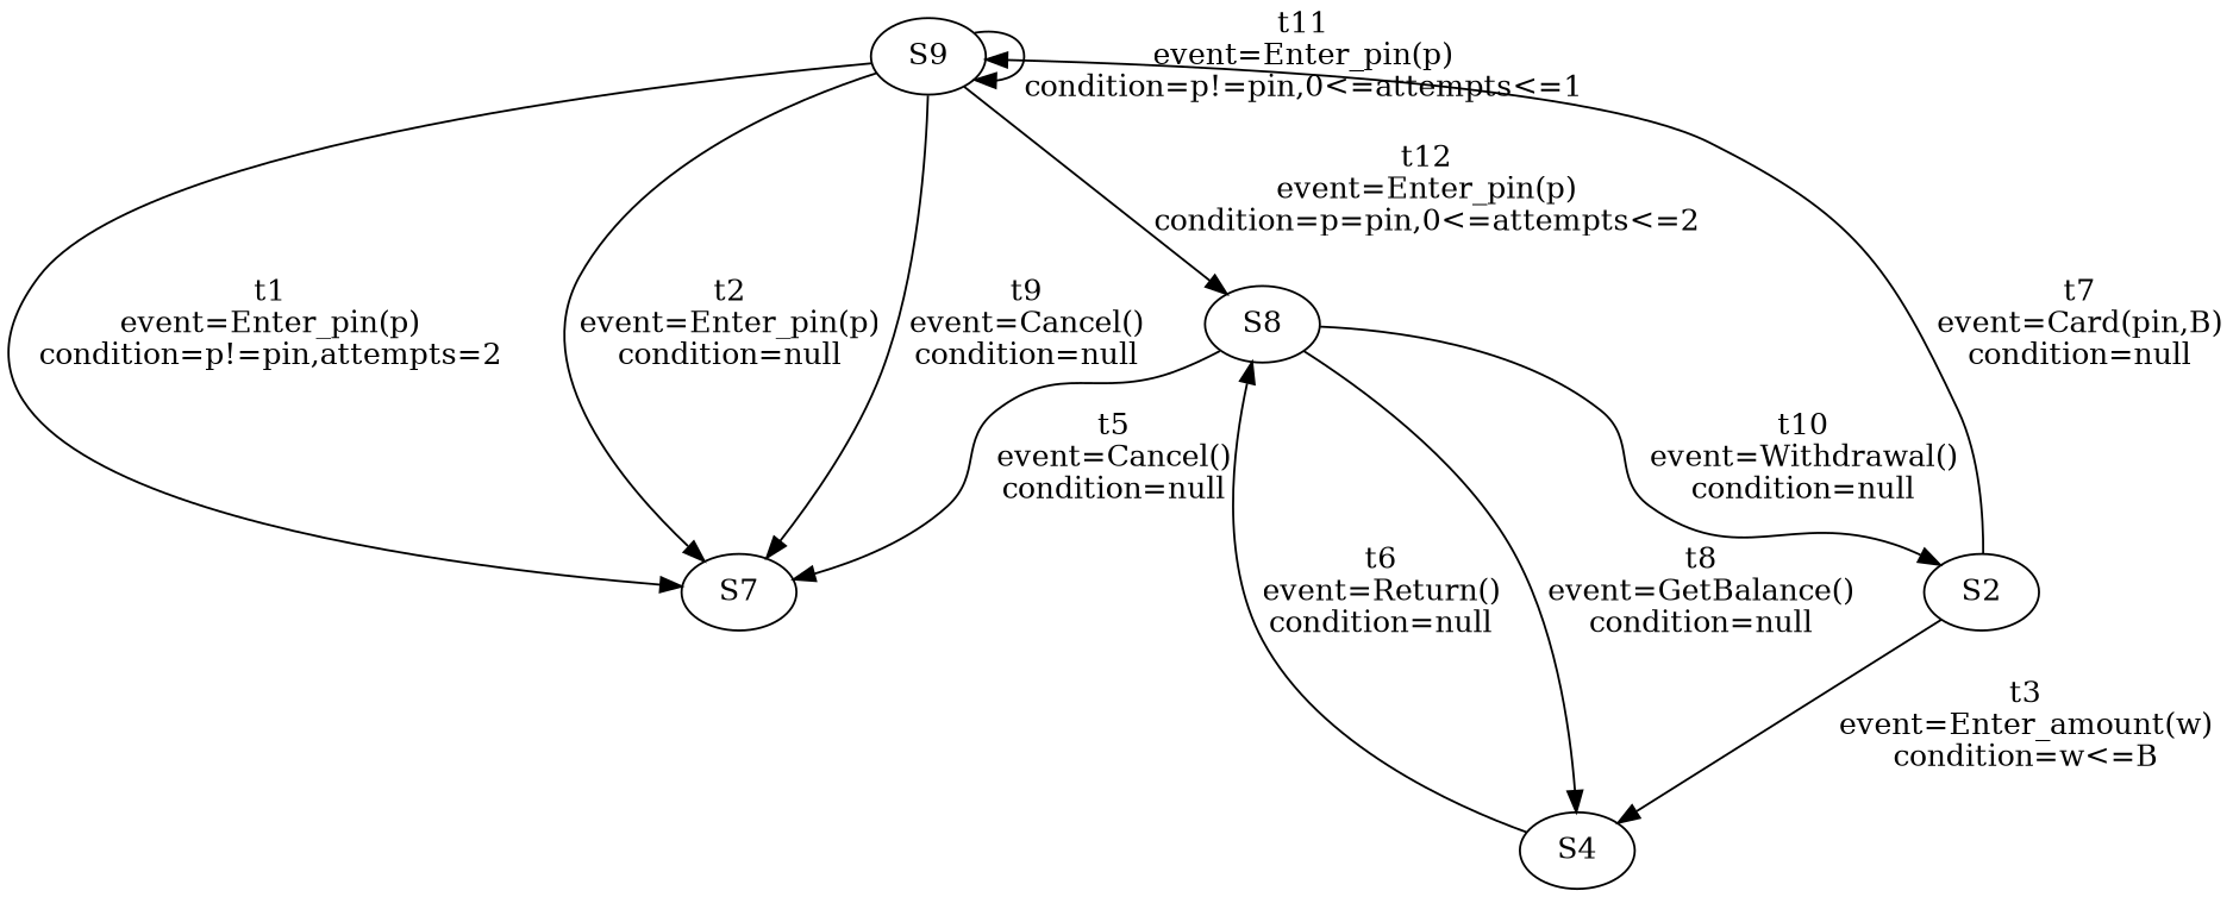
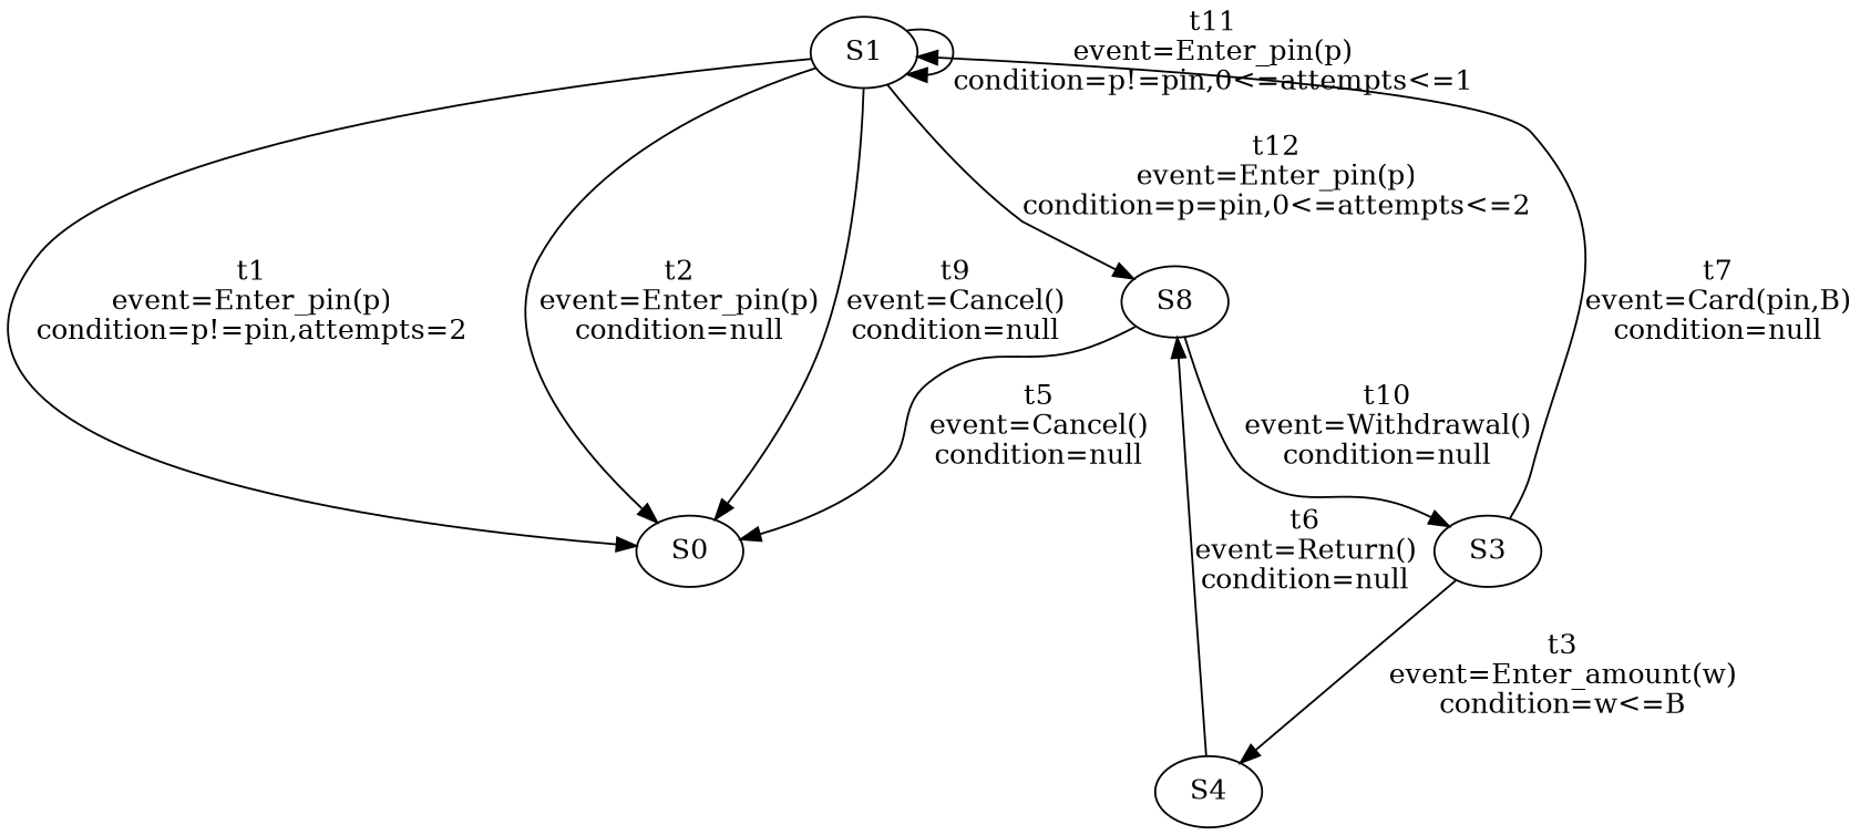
  digraph {
-   S1 [label=S9]
-   S0 [label=S7]
+   S1
+   S0
    n3 [label=S8]
-   S3 [label=S2]
+   S3
    S4
    S1 -> S1 [label="t11\nevent=Enter_pin(p)\ncondition=p!=pin,0<=attempts<=1"]
    S1 -> S0 [label="t1\nevent=Enter_pin(p)\ncondition=p!=pin,attempts=2"]
    S1 -> S0 [label="t2\nevent=Enter_pin(p)\ncondition=null"]
    S1 -> S0 [label="t9\nevent=Cancel()\ncondition=null"]
    S1 -> n3 [label="t12\nevent=Enter_pin(p)\ncondition=p=pin,0<=attempts<=2"]
    n3 -> S0 [label="t5\nevent=Cancel()\ncondition=null"]
    n3 -> S3 [label="t10\nevent=Withdrawal()\ncondition=null"]
-   n3 -> S4 [label="t8\nevent=GetBalance()\ncondition=null"]
    S3 -> S1 [label="t7\nevent=Card(pin,B)\ncondition=null"]
    S3 -> S4 [label="t3\nevent=Enter_amount(w)\ncondition=w<=B"]
    S4 -> n3 [label="t6\nevent=Return()\ncondition=null"]
  }
